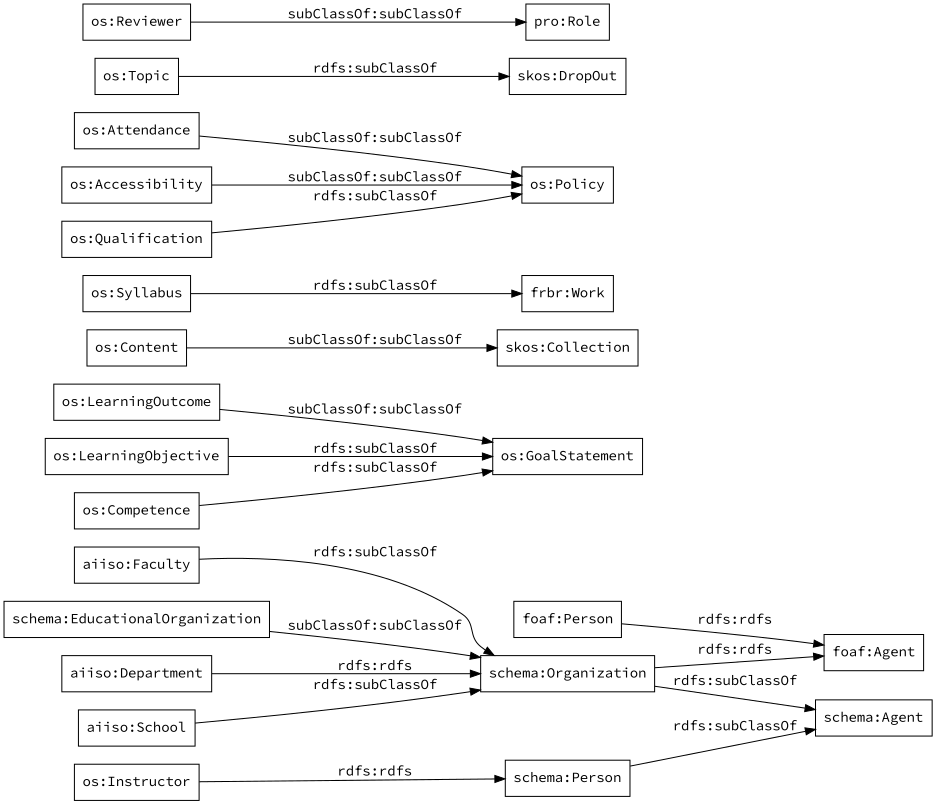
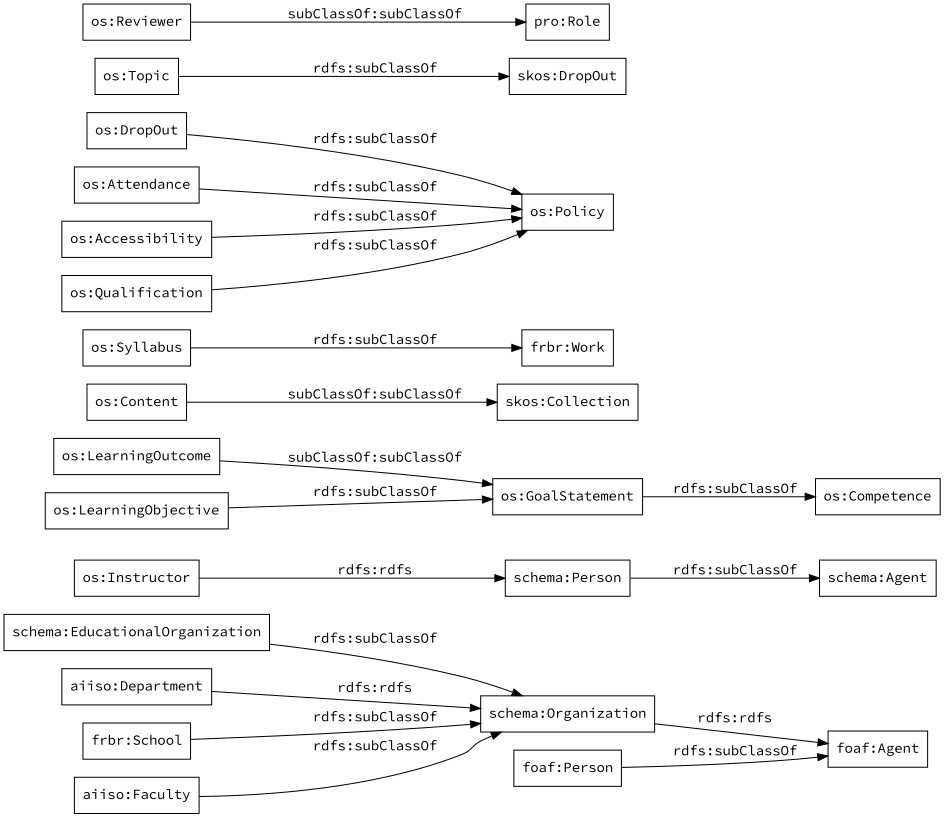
  digraph {
    fontname="Source Code Pro"
    rankdir=LR
    node [color=black fontname="Source Code Pro" shape=rectangle]
    edge [fontname="Source Code Pro"]
    "schema:EducationalOrganization"
    "schema:Organization"
    "foaf:Agent"
    "schema:Agent"
    "os:LearningOutcome"
    "os:GoalStatement"
    "os:Content"
    "skos:Collection"
    "os:Syllabus"
    "frbr:Work"
+   "os:DropOut"
    "os:Policy"
    "os:LearningObjective"
    "foaf:Person"
    "os:Attendance"
    "aiiso:Department"
    n17 [label="skos:DropOut"]
    "os:Topic"
-   "aiiso:School"
+   "aiiso:School" [label="frbr:School"]
    "schema:Person"
    "os:Instructor"
    "aiiso:Faculty"
    "os:Accessibility"
    "os:Qualification"
    "os:Reviewer"
    "pro:Role"
    "os:Competence"
-   "schema:EducationalOrganization" -> "schema:Organization" [label="subClassOf:subClassOf"]
+   "schema:EducationalOrganization" -> "schema:Organization" [label="rdfs:subClassOf"]
    "schema:Organization" -> "foaf:Agent" [label="rdfs:rdfs"]
-   "schema:Organization" -> "schema:Agent" [label="rdfs:subClassOf"]
    "os:LearningOutcome" -> "os:GoalStatement" [label="subClassOf:subClassOf"]
    "os:Content" -> "skos:Collection" [label="subClassOf:subClassOf"]
    "os:Syllabus" -> "frbr:Work" [label="rdfs:subClassOf"]
+   "os:DropOut" -> "os:Policy" [label="rdfs:subClassOf"]
    "os:LearningObjective" -> "os:GoalStatement" [label="rdfs:subClassOf"]
-   "foaf:Person" -> "foaf:Agent" [label="rdfs:rdfs"]
-   "os:Attendance" -> "os:Policy" [label="subClassOf:subClassOf"]
+   "foaf:Person" -> "foaf:Agent" [label="rdfs:subClassOf"]
+   "os:Attendance" -> "os:Policy" [label="rdfs:subClassOf"]
    "aiiso:Department" -> "schema:Organization" [label="rdfs:rdfs"]
    "os:Topic" -> n17 [label="rdfs:subClassOf"]
    "aiiso:School" -> "schema:Organization" [label="rdfs:subClassOf"]
    "schema:Person" -> "schema:Agent" [label="rdfs:subClassOf"]
    "os:Instructor" -> "schema:Person" [label="rdfs:rdfs"]
    "aiiso:Faculty" -> "schema:Organization" [label="rdfs:subClassOf"]
-   "os:Accessibility" -> "os:Policy" [label="subClassOf:subClassOf"]
+   "os:Accessibility" -> "os:Policy" [label="rdfs:subClassOf"]
    "os:Qualification" -> "os:Policy" [label="rdfs:subClassOf"]
    "os:Reviewer" -> "pro:Role" [label="subClassOf:subClassOf"]
-   "os:Competence" -> "os:GoalStatement" [label="rdfs:subClassOf"]
+   "os:GoalStatement" -> "os:Competence" [label="rdfs:subClassOf"]
  }
